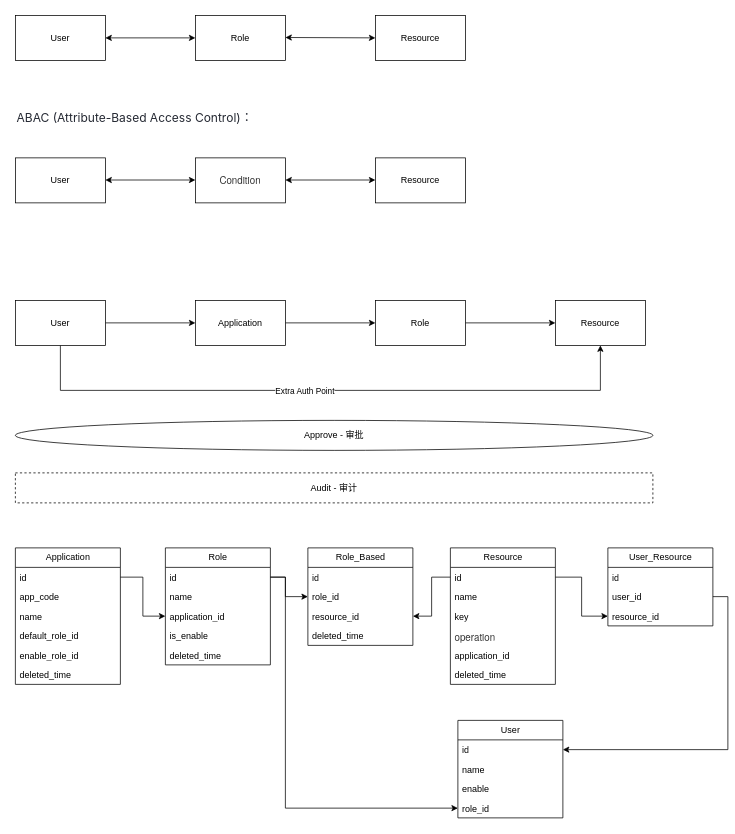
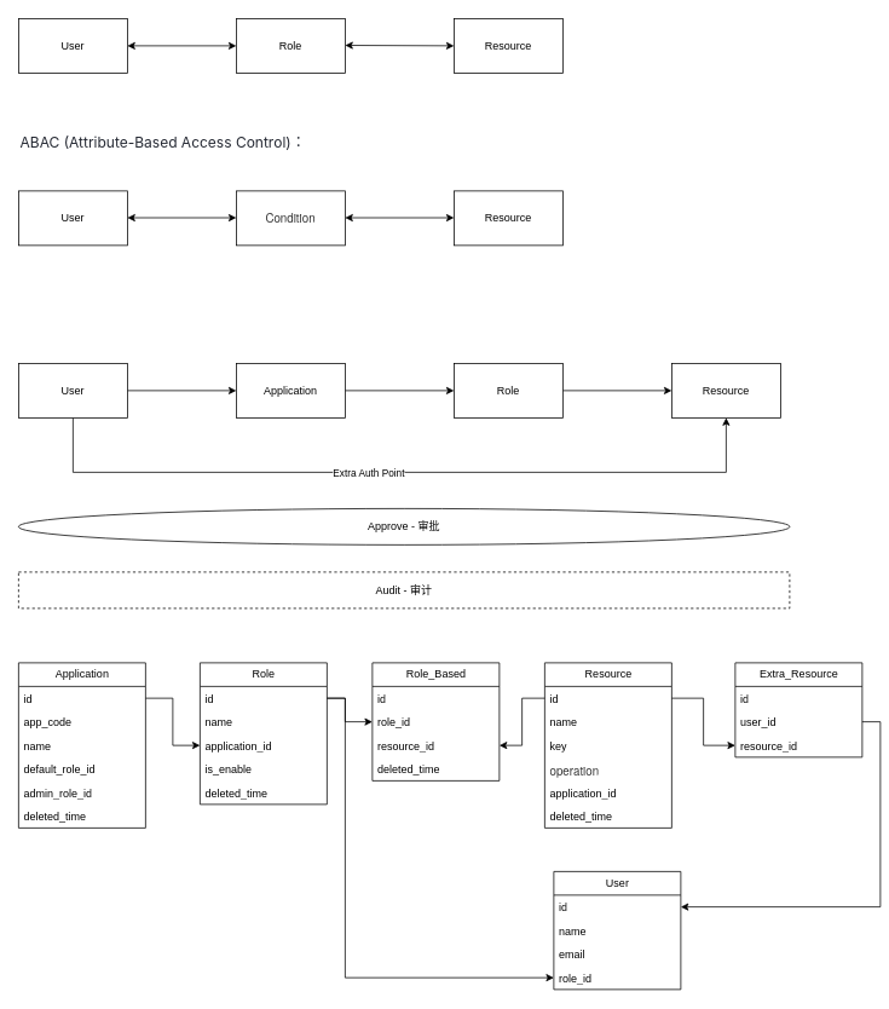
  <mxCell id="0" />
  <mxCell id="1" parent="0" />
  <mxCell id="2" style="edgeStyle=orthogonalEdgeStyle;rounded=0;orthogonalLoop=1;jettySize=auto;html=1;exitX=1;exitY=0.5;exitDx=0;exitDy=0;entryX=0;entryY=0.5;entryDx=0;entryDy=0;" edge="1" parent="1" source="3" target="20"><mxGeometry relative="1" as="geometry" /></mxCell>
  <mxCell id="3" value="Application" style="rounded=0;whiteSpace=wrap;html=1;" vertex="1" parent="1"><mxGeometry x="260" y="400" width="120" height="60" as="geometry" /></mxCell>
  <mxCell id="4" value="Role" style="rounded=0;whiteSpace=wrap;html=1;" vertex="1" parent="1"><mxGeometry x="260" y="20" width="120" height="60" as="geometry" /></mxCell>
  <mxCell id="5" value="Resource" style="rounded=0;whiteSpace=wrap;html=1;" vertex="1" parent="1"><mxGeometry x="500" y="20" width="120" height="60" as="geometry" /></mxCell>
  <mxCell id="6" value="User" style="rounded=0;whiteSpace=wrap;html=1;" vertex="1" parent="1"><mxGeometry x="20" y="20" width="120" height="60" as="geometry" /></mxCell>
  <mxCell id="7" value="" style="endArrow=classic;startArrow=classic;html=1;rounded=0;exitX=1;exitY=0.5;exitDx=0;exitDy=0;" edge="1" parent="1" source="6" target="4"><mxGeometry width="50" height="50" relative="1" as="geometry"><mxPoint x="160" y="49.5" as="sourcePoint" /><mxPoint x="230" y="49.5" as="targetPoint" /></mxGeometry></mxCell>
  <mxCell id="8" value="" style="endArrow=classic;startArrow=classic;html=1;rounded=0;entryX=0;entryY=0.5;entryDx=0;entryDy=0;" edge="1" parent="1" target="5"><mxGeometry width="50" height="50" relative="1" as="geometry"><mxPoint x="380" y="49.5" as="sourcePoint" /><mxPoint x="450" y="50" as="targetPoint" /></mxGeometry></mxCell>
  <mxCell id="9" value="&lt;span style=&quot;color: rgb(37, 41, 51); font-family: -apple-system, system-ui, &amp;quot;Segoe UI&amp;quot;, Roboto, Ubuntu, Cantarell, &amp;quot;Noto Sans&amp;quot;, sans-serif, BlinkMacSystemFont, &amp;quot;Helvetica Neue&amp;quot;, &amp;quot;PingFang SC&amp;quot;, &amp;quot;Hiragino Sans GB&amp;quot;, &amp;quot;Microsoft YaHei&amp;quot;, Arial; font-size: 16px; font-style: normal; font-variant-ligatures: normal; font-variant-caps: normal; font-weight: 400; letter-spacing: normal; orphans: 2; text-align: start; text-indent: 0px; text-transform: none; widows: 2; word-spacing: 0px; -webkit-text-stroke-width: 0px; white-space: normal; background-color: rgb(255, 255, 255); text-decoration-thickness: initial; text-decoration-style: initial; text-decoration-color: initial; display: inline !important; float: none;&quot;&gt;ABAC (Attribute-Based Access Control)：&lt;/span&gt;" style="text;whiteSpace=wrap;html=1;" vertex="1" parent="1"><mxGeometry x="20" y="140" width="350" height="40" as="geometry" /></mxCell>
  <mxCell id="10" value="User" style="rounded=0;whiteSpace=wrap;html=1;" vertex="1" parent="1"><mxGeometry x="20" y="210" width="120" height="60" as="geometry" /></mxCell>
  <mxCell id="11" value="&lt;span style=&quot;color: rgb(51, 51, 51); font-family: &amp;quot;Helvetica Neue&amp;quot;, Helvetica, Arial, &amp;quot;Hiragino Sans GB&amp;quot;, &amp;quot;Hiragino Sans GB W3&amp;quot;, &amp;quot;Microsoft YaHei UI&amp;quot;, &amp;quot;Microsoft YaHei&amp;quot;, sans-serif; font-size: 13px; text-align: left; background-color: rgb(255, 255, 255);&quot;&gt;Condition&lt;/span&gt;" style="rounded=0;whiteSpace=wrap;html=1;" vertex="1" parent="1"><mxGeometry x="260" y="210" width="120" height="60" as="geometry" /></mxCell>
  <mxCell id="12" value="Resource" style="rounded=0;whiteSpace=wrap;html=1;" vertex="1" parent="1"><mxGeometry x="500" y="210" width="120" height="60" as="geometry" /></mxCell>
  <mxCell id="13" value="" style="endArrow=classic;startArrow=classic;html=1;rounded=0;exitX=1;exitY=0.5;exitDx=0;exitDy=0;" edge="1" parent="1"><mxGeometry width="50" height="50" relative="1" as="geometry"><mxPoint x="140" y="239.5" as="sourcePoint" /><mxPoint x="260" y="239.5" as="targetPoint" /></mxGeometry></mxCell>
  <mxCell id="14" value="" style="endArrow=classic;startArrow=classic;html=1;rounded=0;exitX=1;exitY=0.5;exitDx=0;exitDy=0;" edge="1" parent="1"><mxGeometry width="50" height="50" relative="1" as="geometry"><mxPoint x="380" y="239.5" as="sourcePoint" /><mxPoint x="500" y="239.5" as="targetPoint" /></mxGeometry></mxCell>
  <mxCell id="15" style="edgeStyle=orthogonalEdgeStyle;rounded=0;orthogonalLoop=1;jettySize=auto;html=1;exitX=1;exitY=0.5;exitDx=0;exitDy=0;entryX=0;entryY=0.5;entryDx=0;entryDy=0;" edge="1" parent="1" source="18" target="3"><mxGeometry relative="1" as="geometry" /></mxCell>
  <mxCell id="16" style="edgeStyle=orthogonalEdgeStyle;rounded=0;orthogonalLoop=1;jettySize=auto;html=1;exitX=0.5;exitY=1;exitDx=0;exitDy=0;entryX=0.5;entryY=1;entryDx=0;entryDy=0;" edge="1" parent="1" source="18" target="21"><mxGeometry relative="1" as="geometry"><Array as="points"><mxPoint x="80" y="520" /><mxPoint x="800" y="520" /></Array></mxGeometry></mxCell>
  <mxCell id="17" value="Extra Auth Point" style="edgeLabel;html=1;align=center;verticalAlign=middle;resizable=0;points=[];" vertex="1" connectable="0" parent="16"><mxGeometry x="-0.083" relative="1" as="geometry"><mxPoint as="offset" /></mxGeometry></mxCell>
  <mxCell id="18" value="User" style="rounded=0;whiteSpace=wrap;html=1;" vertex="1" parent="1"><mxGeometry x="20" y="400" width="120" height="60" as="geometry" /></mxCell>
  <mxCell id="19" style="edgeStyle=orthogonalEdgeStyle;rounded=0;orthogonalLoop=1;jettySize=auto;html=1;exitX=1;exitY=0.5;exitDx=0;exitDy=0;entryX=0;entryY=0.5;entryDx=0;entryDy=0;" edge="1" parent="1" source="20" target="21"><mxGeometry relative="1" as="geometry" /></mxCell>
  <mxCell id="20" value="Role" style="rounded=0;whiteSpace=wrap;html=1;" vertex="1" parent="1"><mxGeometry x="500" y="400" width="120" height="60" as="geometry" /></mxCell>
  <mxCell id="21" value="Resource" style="rounded=0;whiteSpace=wrap;html=1;" vertex="1" parent="1"><mxGeometry x="740" y="400" width="120" height="60" as="geometry" /></mxCell>
  <mxCell id="22" value="Approve - 审批" style="ellipse;whiteSpace=wrap;html=1;" vertex="1" parent="1"><mxGeometry x="20" y="560" width="850" height="40" as="geometry" /></mxCell>
  <mxCell id="23" value="Audit - 审计" style="rounded=0;whiteSpace=wrap;html=1;dashed=1;" vertex="1" parent="1"><mxGeometry x="20" y="630" width="850" height="40" as="geometry" /></mxCell>
  <mxCell id="24" value="Application" style="swimlane;fontStyle=0;childLayout=stackLayout;horizontal=1;startSize=26;fillColor=none;horizontalStack=0;resizeParent=1;resizeParentMax=0;resizeLast=0;collapsible=1;marginBottom=0;html=1;" vertex="1" parent="1"><mxGeometry x="20" y="730" width="140" height="182" as="geometry"><mxRectangle x="230" y="930" width="130" height="60" as="alternateBounds" /></mxGeometry></mxCell>
  <mxCell id="25" value="id" style="text;strokeColor=none;fillColor=none;align=left;verticalAlign=top;spacingLeft=4;spacingRight=4;overflow=hidden;rotatable=0;points=[[0,0.5],[1,0.5]];portConstraint=eastwest;whiteSpace=wrap;html=1;" vertex="1" parent="24"><mxGeometry y="26" width="140" height="26" as="geometry" /></mxCell>
  <mxCell id="26" value="app_code" style="text;strokeColor=none;fillColor=none;align=left;verticalAlign=top;spacingLeft=4;spacingRight=4;overflow=hidden;rotatable=0;points=[[0,0.5],[1,0.5]];portConstraint=eastwest;whiteSpace=wrap;html=1;" vertex="1" parent="24"><mxGeometry y="52" width="140" height="26" as="geometry" /></mxCell>
  <mxCell id="27" value="name" style="text;strokeColor=none;fillColor=none;align=left;verticalAlign=top;spacingLeft=4;spacingRight=4;overflow=hidden;rotatable=0;points=[[0,0.5],[1,0.5]];portConstraint=eastwest;whiteSpace=wrap;html=1;" vertex="1" parent="24"><mxGeometry y="78" width="140" height="26" as="geometry" /></mxCell>
  <mxCell id="28" value="default_role_id" style="text;strokeColor=none;fillColor=none;align=left;verticalAlign=top;spacingLeft=4;spacingRight=4;overflow=hidden;rotatable=0;points=[[0,0.5],[1,0.5]];portConstraint=eastwest;whiteSpace=wrap;html=1;" vertex="1" parent="24"><mxGeometry y="104" width="140" height="26" as="geometry" /></mxCell>
- <mxCell id="29" value="enable_role_id" style="text;strokeColor=none;fillColor=none;align=left;verticalAlign=top;spacingLeft=4;spacingRight=4;overflow=hidden;rotatable=0;points=[[0,0.5],[1,0.5]];portConstraint=eastwest;whiteSpace=wrap;html=1;" vertex="1" parent="24"><mxGeometry y="130" width="140" height="26" as="geometry" /></mxCell>
+ <mxCell id="29" value="admin_role_id" style="text;strokeColor=none;fillColor=none;align=left;verticalAlign=top;spacingLeft=4;spacingRight=4;overflow=hidden;rotatable=0;points=[[0,0.5],[1,0.5]];portConstraint=eastwest;whiteSpace=wrap;html=1;" vertex="1" parent="24"><mxGeometry y="130" width="140" height="26" as="geometry" /></mxCell>
  <mxCell id="30" value="deleted_time" style="text;strokeColor=none;fillColor=none;align=left;verticalAlign=top;spacingLeft=4;spacingRight=4;overflow=hidden;rotatable=0;points=[[0,0.5],[1,0.5]];portConstraint=eastwest;whiteSpace=wrap;html=1;" vertex="1" parent="24"><mxGeometry y="156" width="140" height="26" as="geometry" /></mxCell>
  <mxCell id="31" value="Role" style="swimlane;fontStyle=0;childLayout=stackLayout;horizontal=1;startSize=26;fillColor=none;horizontalStack=0;resizeParent=1;resizeParentMax=0;resizeLast=0;collapsible=1;marginBottom=0;html=1;" vertex="1" parent="1"><mxGeometry x="220" y="730" width="140" height="156" as="geometry"><mxRectangle x="230" y="930" width="130" height="60" as="alternateBounds" /></mxGeometry></mxCell>
  <mxCell id="32" value="id" style="text;strokeColor=none;fillColor=none;align=left;verticalAlign=top;spacingLeft=4;spacingRight=4;overflow=hidden;rotatable=0;points=[[0,0.5],[1,0.5]];portConstraint=eastwest;whiteSpace=wrap;html=1;" vertex="1" parent="31"><mxGeometry y="26" width="140" height="26" as="geometry" /></mxCell>
  <mxCell id="33" value="name" style="text;strokeColor=none;fillColor=none;align=left;verticalAlign=top;spacingLeft=4;spacingRight=4;overflow=hidden;rotatable=0;points=[[0,0.5],[1,0.5]];portConstraint=eastwest;whiteSpace=wrap;html=1;" vertex="1" parent="31"><mxGeometry y="52" width="140" height="26" as="geometry" /></mxCell>
  <mxCell id="34" value="application_id" style="text;strokeColor=none;fillColor=none;align=left;verticalAlign=top;spacingLeft=4;spacingRight=4;overflow=hidden;rotatable=0;points=[[0,0.5],[1,0.5]];portConstraint=eastwest;whiteSpace=wrap;html=1;" vertex="1" parent="31"><mxGeometry y="78" width="140" height="26" as="geometry" /></mxCell>
  <mxCell id="35" value="is_enable" style="text;strokeColor=none;fillColor=none;align=left;verticalAlign=top;spacingLeft=4;spacingRight=4;overflow=hidden;rotatable=0;points=[[0,0.5],[1,0.5]];portConstraint=eastwest;whiteSpace=wrap;html=1;" vertex="1" parent="31"><mxGeometry y="104" width="140" height="26" as="geometry" /></mxCell>
  <mxCell id="36" value="deleted_time" style="text;strokeColor=none;fillColor=none;align=left;verticalAlign=top;spacingLeft=4;spacingRight=4;overflow=hidden;rotatable=0;points=[[0,0.5],[1,0.5]];portConstraint=eastwest;whiteSpace=wrap;html=1;" vertex="1" parent="31"><mxGeometry y="130" width="140" height="26" as="geometry" /></mxCell>
  <mxCell id="37" value="Resource" style="swimlane;fontStyle=0;childLayout=stackLayout;horizontal=1;startSize=26;fillColor=none;horizontalStack=0;resizeParent=1;resizeParentMax=0;resizeLast=0;collapsible=1;marginBottom=0;html=1;" vertex="1" parent="1"><mxGeometry x="600" y="730" width="140" height="182" as="geometry"><mxRectangle x="230" y="930" width="130" height="60" as="alternateBounds" /></mxGeometry></mxCell>
  <mxCell id="38" value="id" style="text;strokeColor=none;fillColor=none;align=left;verticalAlign=top;spacingLeft=4;spacingRight=4;overflow=hidden;rotatable=0;points=[[0,0.5],[1,0.5]];portConstraint=eastwest;whiteSpace=wrap;html=1;" vertex="1" parent="37"><mxGeometry y="26" width="140" height="26" as="geometry" /></mxCell>
  <mxCell id="39" value="name" style="text;strokeColor=none;fillColor=none;align=left;verticalAlign=top;spacingLeft=4;spacingRight=4;overflow=hidden;rotatable=0;points=[[0,0.5],[1,0.5]];portConstraint=eastwest;whiteSpace=wrap;html=1;" vertex="1" parent="37"><mxGeometry y="52" width="140" height="26" as="geometry" /></mxCell>
  <mxCell id="40" value="key" style="text;strokeColor=none;fillColor=none;align=left;verticalAlign=top;spacingLeft=4;spacingRight=4;overflow=hidden;rotatable=0;points=[[0,0.5],[1,0.5]];portConstraint=eastwest;whiteSpace=wrap;html=1;" vertex="1" parent="37"><mxGeometry y="78" width="140" height="26" as="geometry" /></mxCell>
  <mxCell id="41" value="&lt;span style=&quot;color: rgb(51, 51, 51); font-family: &amp;quot;Helvetica Neue&amp;quot;, Helvetica, Arial, &amp;quot;Hiragino Sans GB&amp;quot;, &amp;quot;Hiragino Sans GB W3&amp;quot;, &amp;quot;Microsoft YaHei UI&amp;quot;, &amp;quot;Microsoft YaHei&amp;quot;, sans-serif; font-size: 13px; background-color: rgb(255, 255, 255);&quot;&gt;operation&lt;/span&gt;" style="text;strokeColor=none;fillColor=none;align=left;verticalAlign=top;spacingLeft=4;spacingRight=4;overflow=hidden;rotatable=0;points=[[0,0.5],[1,0.5]];portConstraint=eastwest;whiteSpace=wrap;html=1;" vertex="1" parent="37"><mxGeometry y="104" width="140" height="26" as="geometry" /></mxCell>
  <mxCell id="42" value="application_id" style="text;strokeColor=none;fillColor=none;align=left;verticalAlign=top;spacingLeft=4;spacingRight=4;overflow=hidden;rotatable=0;points=[[0,0.5],[1,0.5]];portConstraint=eastwest;whiteSpace=wrap;html=1;" vertex="1" parent="37"><mxGeometry y="130" width="140" height="26" as="geometry" /></mxCell>
  <mxCell id="43" value="deleted_time" style="text;strokeColor=none;fillColor=none;align=left;verticalAlign=top;spacingLeft=4;spacingRight=4;overflow=hidden;rotatable=0;points=[[0,0.5],[1,0.5]];portConstraint=eastwest;whiteSpace=wrap;html=1;" vertex="1" parent="37"><mxGeometry y="156" width="140" height="26" as="geometry" /></mxCell>
  <mxCell id="44" value="User" style="swimlane;fontStyle=0;childLayout=stackLayout;horizontal=1;startSize=26;fillColor=none;horizontalStack=0;resizeParent=1;resizeParentMax=0;resizeLast=0;collapsible=1;marginBottom=0;html=1;" vertex="1" parent="1"><mxGeometry x="610" y="960" width="140" height="130" as="geometry"><mxRectangle x="230" y="930" width="130" height="60" as="alternateBounds" /></mxGeometry></mxCell>
  <mxCell id="45" value="id" style="text;strokeColor=none;fillColor=none;align=left;verticalAlign=top;spacingLeft=4;spacingRight=4;overflow=hidden;rotatable=0;points=[[0,0.5],[1,0.5]];portConstraint=eastwest;whiteSpace=wrap;html=1;" vertex="1" parent="44"><mxGeometry y="26" width="140" height="26" as="geometry" /></mxCell>
  <mxCell id="46" value="name" style="text;strokeColor=none;fillColor=none;align=left;verticalAlign=top;spacingLeft=4;spacingRight=4;overflow=hidden;rotatable=0;points=[[0,0.5],[1,0.5]];portConstraint=eastwest;whiteSpace=wrap;html=1;" vertex="1" parent="44"><mxGeometry y="52" width="140" height="26" as="geometry" /></mxCell>
- <mxCell id="47" value="enable" style="text;strokeColor=none;fillColor=none;align=left;verticalAlign=top;spacingLeft=4;spacingRight=4;overflow=hidden;rotatable=0;points=[[0,0.5],[1,0.5]];portConstraint=eastwest;whiteSpace=wrap;html=1;" vertex="1" parent="44"><mxGeometry y="78" width="140" height="26" as="geometry" /></mxCell>
+ <mxCell id="47" value="email" style="text;strokeColor=none;fillColor=none;align=left;verticalAlign=top;spacingLeft=4;spacingRight=4;overflow=hidden;rotatable=0;points=[[0,0.5],[1,0.5]];portConstraint=eastwest;whiteSpace=wrap;html=1;" vertex="1" parent="44"><mxGeometry y="78" width="140" height="26" as="geometry" /></mxCell>
  <mxCell id="48" value="role_id" style="text;strokeColor=none;fillColor=none;align=left;verticalAlign=top;spacingLeft=4;spacingRight=4;overflow=hidden;rotatable=0;points=[[0,0.5],[1,0.5]];portConstraint=eastwest;whiteSpace=wrap;html=1;" vertex="1" parent="44"><mxGeometry y="104" width="140" height="26" as="geometry" /></mxCell>
  <mxCell id="49" value="Role_Based" style="swimlane;fontStyle=0;childLayout=stackLayout;horizontal=1;startSize=26;fillColor=none;horizontalStack=0;resizeParent=1;resizeParentMax=0;resizeLast=0;collapsible=1;marginBottom=0;html=1;" vertex="1" parent="1"><mxGeometry x="410" y="730" width="140" height="130" as="geometry"><mxRectangle x="230" y="930" width="130" height="60" as="alternateBounds" /></mxGeometry></mxCell>
  <mxCell id="50" value="id" style="text;strokeColor=none;fillColor=none;align=left;verticalAlign=top;spacingLeft=4;spacingRight=4;overflow=hidden;rotatable=0;points=[[0,0.5],[1,0.5]];portConstraint=eastwest;whiteSpace=wrap;html=1;" vertex="1" parent="49"><mxGeometry y="26" width="140" height="26" as="geometry" /></mxCell>
  <mxCell id="51" value="role_id" style="text;strokeColor=none;fillColor=none;align=left;verticalAlign=top;spacingLeft=4;spacingRight=4;overflow=hidden;rotatable=0;points=[[0,0.5],[1,0.5]];portConstraint=eastwest;whiteSpace=wrap;html=1;" vertex="1" parent="49"><mxGeometry y="52" width="140" height="26" as="geometry" /></mxCell>
  <mxCell id="52" value="resource_id" style="text;strokeColor=none;fillColor=none;align=left;verticalAlign=top;spacingLeft=4;spacingRight=4;overflow=hidden;rotatable=0;points=[[0,0.5],[1,0.5]];portConstraint=eastwest;whiteSpace=wrap;html=1;" vertex="1" parent="49"><mxGeometry y="78" width="140" height="26" as="geometry" /></mxCell>
  <mxCell id="53" value="deleted_time" style="text;strokeColor=none;fillColor=none;align=left;verticalAlign=top;spacingLeft=4;spacingRight=4;overflow=hidden;rotatable=0;points=[[0,0.5],[1,0.5]];portConstraint=eastwest;whiteSpace=wrap;html=1;" vertex="1" parent="49"><mxGeometry y="104" width="140" height="26" as="geometry" /></mxCell>
  <mxCell id="54" style="edgeStyle=orthogonalEdgeStyle;rounded=0;orthogonalLoop=1;jettySize=auto;html=1;exitX=1;exitY=0.5;exitDx=0;exitDy=0;entryX=0;entryY=0.5;entryDx=0;entryDy=0;" edge="1" parent="1" source="25" target="34"><mxGeometry relative="1" as="geometry" /></mxCell>
  <mxCell id="55" style="edgeStyle=orthogonalEdgeStyle;rounded=0;orthogonalLoop=1;jettySize=auto;html=1;exitX=1;exitY=0.5;exitDx=0;exitDy=0;entryX=0;entryY=0.5;entryDx=0;entryDy=0;" edge="1" parent="1" source="32" target="51"><mxGeometry relative="1" as="geometry"><Array as="points"><mxPoint x="380" y="769" /><mxPoint x="380" y="795" /></Array></mxGeometry></mxCell>
  <mxCell id="56" style="edgeStyle=orthogonalEdgeStyle;rounded=0;orthogonalLoop=1;jettySize=auto;html=1;exitX=0;exitY=0.5;exitDx=0;exitDy=0;entryX=1;entryY=0.5;entryDx=0;entryDy=0;" edge="1" parent="1" source="38" target="52"><mxGeometry relative="1" as="geometry" /></mxCell>
- <mxCell id="57" value="User_Resource" style="swimlane;fontStyle=0;childLayout=stackLayout;horizontal=1;startSize=26;fillColor=none;horizontalStack=0;resizeParent=1;resizeParentMax=0;resizeLast=0;collapsible=1;marginBottom=0;html=1;" vertex="1" parent="1"><mxGeometry x="810" y="730" width="140" height="104" as="geometry"><mxRectangle x="230" y="930" width="130" height="60" as="alternateBounds" /></mxGeometry></mxCell>
+ <mxCell id="57" value="Extra_Resource" style="swimlane;fontStyle=0;childLayout=stackLayout;horizontal=1;startSize=26;fillColor=none;horizontalStack=0;resizeParent=1;resizeParentMax=0;resizeLast=0;collapsible=1;marginBottom=0;html=1;" vertex="1" parent="1"><mxGeometry x="810" y="730" width="140" height="104" as="geometry"><mxRectangle x="230" y="930" width="130" height="60" as="alternateBounds" /></mxGeometry></mxCell>
  <mxCell id="58" value="id" style="text;strokeColor=none;fillColor=none;align=left;verticalAlign=top;spacingLeft=4;spacingRight=4;overflow=hidden;rotatable=0;points=[[0,0.5],[1,0.5]];portConstraint=eastwest;whiteSpace=wrap;html=1;" vertex="1" parent="57"><mxGeometry y="26" width="140" height="26" as="geometry" /></mxCell>
  <mxCell id="59" value="user_id" style="text;strokeColor=none;fillColor=none;align=left;verticalAlign=top;spacingLeft=4;spacingRight=4;overflow=hidden;rotatable=0;points=[[0,0.5],[1,0.5]];portConstraint=eastwest;whiteSpace=wrap;html=1;" vertex="1" parent="57"><mxGeometry y="52" width="140" height="26" as="geometry" /></mxCell>
  <mxCell id="60" value="resource_id" style="text;strokeColor=none;fillColor=none;align=left;verticalAlign=top;spacingLeft=4;spacingRight=4;overflow=hidden;rotatable=0;points=[[0,0.5],[1,0.5]];portConstraint=eastwest;whiteSpace=wrap;html=1;" vertex="1" parent="57"><mxGeometry y="78" width="140" height="26" as="geometry" /></mxCell>
  <mxCell id="61" style="edgeStyle=orthogonalEdgeStyle;rounded=0;orthogonalLoop=1;jettySize=auto;html=1;exitX=1;exitY=0.5;exitDx=0;exitDy=0;entryX=0;entryY=0.5;entryDx=0;entryDy=0;" edge="1" parent="1" source="32" target="48"><mxGeometry relative="1" as="geometry"><Array as="points"><mxPoint x="380" y="769" /><mxPoint x="380" y="1077" /></Array></mxGeometry></mxCell>
  <mxCell id="62" style="edgeStyle=orthogonalEdgeStyle;rounded=0;orthogonalLoop=1;jettySize=auto;html=1;exitX=1;exitY=0.5;exitDx=0;exitDy=0;entryX=0;entryY=0.5;entryDx=0;entryDy=0;" edge="1" parent="1" source="38" target="60"><mxGeometry relative="1" as="geometry" /></mxCell>
  <mxCell id="63" style="edgeStyle=orthogonalEdgeStyle;rounded=0;orthogonalLoop=1;jettySize=auto;html=1;exitX=1;exitY=0.5;exitDx=0;exitDy=0;entryX=1;entryY=0.5;entryDx=0;entryDy=0;" edge="1" parent="1" source="59" target="45"><mxGeometry relative="1" as="geometry" /></mxCell>
